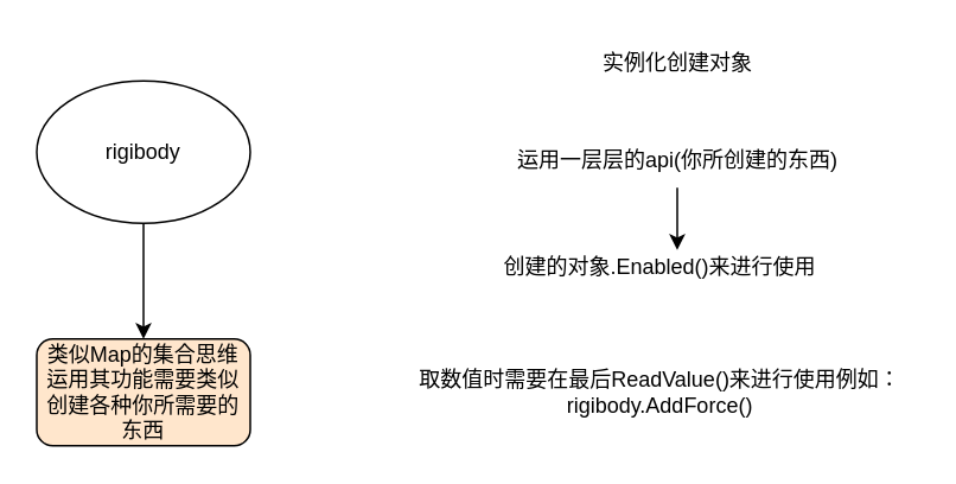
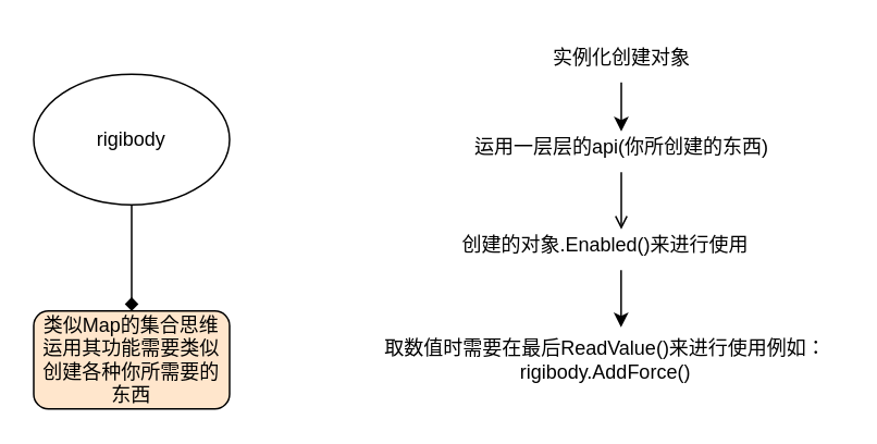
  <mxCell id="0" />
  <mxCell id="1" parent="0" />
- <mxCell id="2" style="edgeStyle=orthogonalEdgeStyle;rounded=0;orthogonalLoop=1;jettySize=auto;html=1;entryX=0.5;entryY=0;entryDx=0;entryDy=0;" edge="1" parent="1" source="3" target="4"><mxGeometry relative="1" as="geometry" /></mxCell>
+ <mxCell id="2" style="edgeStyle=orthogonalEdgeStyle;rounded=0;orthogonalLoop=1;jettySize=auto;html=1;entryX=0.5;entryY=0;entryDx=0;entryDy=0;endArrow=diamond;" edge="1" parent="1" source="3" target="4"><mxGeometry relative="1" as="geometry" /></mxCell>
  <mxCell id="3" value="rigibody" style="ellipse;whiteSpace=wrap;html=1;" vertex="1" parent="1"><mxGeometry x="20" y="45" width="120" height="80" as="geometry" /></mxCell>
  <mxCell id="4" value="类似Map的集合思维运用其功能需要类似创建各种你所需要的东西" style="rounded=1;whiteSpace=wrap;html=1;fillColor=#ffe6cc;" vertex="1" parent="1"><mxGeometry x="20" y="190" width="120" height="60" as="geometry" /></mxCell>
+ <mxCell id="5" style="edgeStyle=orthogonalEdgeStyle;rounded=0;orthogonalLoop=1;jettySize=auto;html=1;entryX=0.5;entryY=0.167;entryDx=0;entryDy=0;entryPerimeter=0;" edge="1" parent="1" source="6" target="8"><mxGeometry relative="1" as="geometry" /></mxCell>
  <mxCell id="6" value="实例化创建对象" style="text;html=1;align=center;verticalAlign=middle;resizable=0;points=[];autosize=1;strokeColor=none;fillColor=none;" vertex="1" parent="1"><mxGeometry x="325" y="20" width="110" height="30" as="geometry" /></mxCell>
- <mxCell id="7" style="edgeStyle=orthogonalEdgeStyle;rounded=0;orthogonalLoop=1;jettySize=auto;html=1;entryX=0.55;entryY=0.167;entryDx=0;entryDy=0;entryPerimeter=0;" edge="1" parent="1" source="8" target="10"><mxGeometry relative="1" as="geometry" /></mxCell>
+ <mxCell id="7" style="edgeStyle=orthogonalEdgeStyle;rounded=0;orthogonalLoop=1;jettySize=auto;html=1;entryX=0.55;entryY=0.167;entryDx=0;entryDy=0;entryPerimeter=0;endArrow=open;" edge="1" parent="1" source="8" target="10"><mxGeometry relative="1" as="geometry" /></mxCell>
  <mxCell id="8" value="运用一层层的api(你所创建的东西)" style="text;html=1;align=center;verticalAlign=middle;resizable=0;points=[];autosize=1;strokeColor=none;fillColor=none;" vertex="1" parent="1"><mxGeometry x="280" y="75" width="200" height="30" as="geometry" /></mxCell>
+ <mxCell id="9" style="edgeStyle=orthogonalEdgeStyle;rounded=0;orthogonalLoop=1;jettySize=auto;html=1;entryX=0.534;entryY=0;entryDx=0;entryDy=0;entryPerimeter=0;" edge="1" parent="1" source="10" target="11"><mxGeometry relative="1" as="geometry"><Array as="points"><mxPoint x="380" y="190" /></Array></mxGeometry></mxCell>
  <mxCell id="10" value="创建的对象.Enabled()来进行使用" style="text;html=1;align=center;verticalAlign=middle;resizable=0;points=[];autosize=1;strokeColor=none;fillColor=none;" vertex="1" parent="1"><mxGeometry x="270" y="135" width="200" height="30" as="geometry" /></mxCell>
  <mxCell id="11" value="取数值时需要在最后ReadValue()来进行使用例如：&lt;br&gt;rigibody.AddForce()" style="text;html=1;align=center;verticalAlign=middle;resizable=0;points=[];autosize=1;strokeColor=none;fillColor=none;" vertex="1" parent="1"><mxGeometry x="225" y="200" width="290" height="40" as="geometry" /></mxCell>
